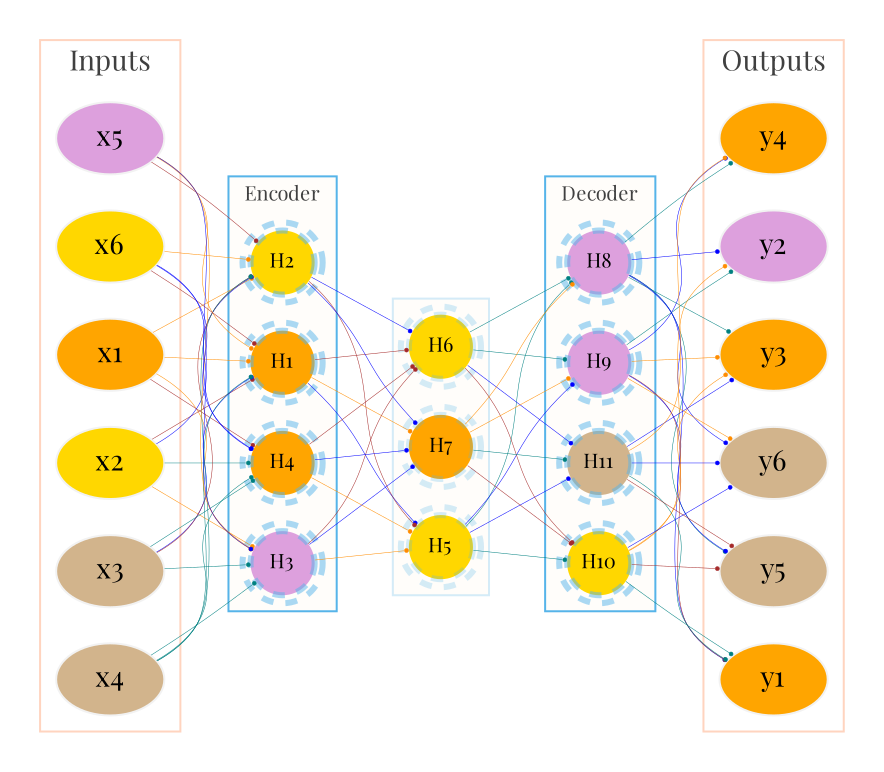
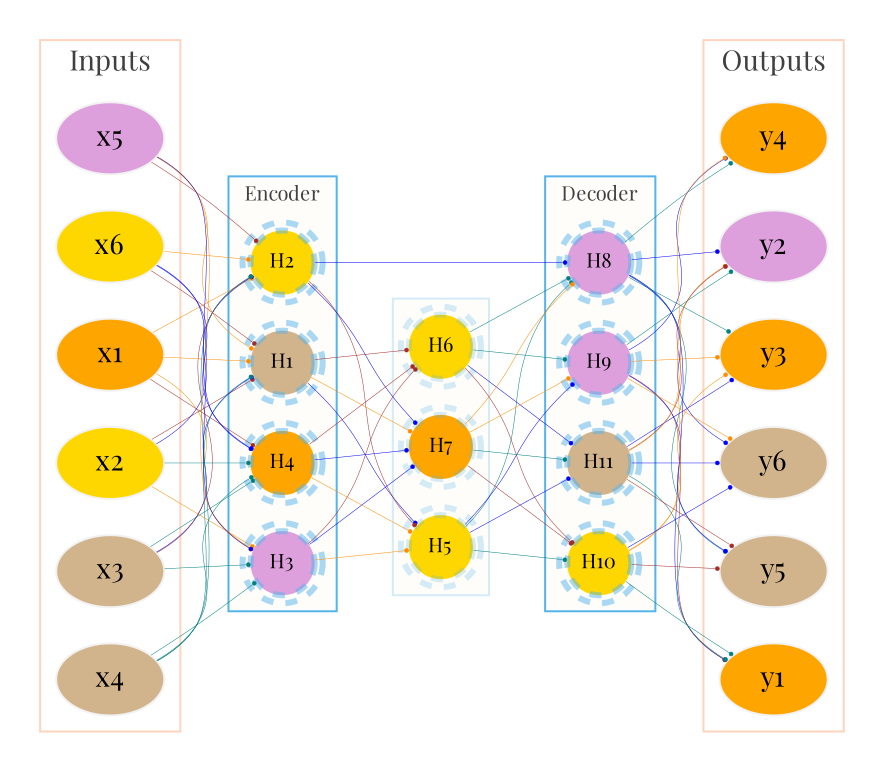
  digraph {
    fontcolor=gray25
    fontname="Playfair Display"
    rankdir=LR
    node [color=gray95 fillcolor=orange fontname="Playfair Display" ordering=out shape=oval style=filled]
    edge [arrowhead=dot arrowsize=0.25 color=blue fontname="Playfair Display" penwidth=0.25]
    x1
    x2 [fillcolor=gold]
    x3 [fillcolor=tan]
    x4 [fillcolor=tan]
    x5 [fillcolor=plum]
    x6 [fillcolor=gold]
    H5 [color="#56B4E940" fillcolor=gold fixedsize=True fontsize=10 penwidth=3 shape=doublecircle style="dashed,filled" width=.33]
    H6 [color="#56B4E940" fillcolor=gold fixedsize=True fontsize=10 penwidth=3 shape=doublecircle style="dashed,filled" width=.33]
    H7 [color="#56B4E940" fixedsize=True fontsize=10 penwidth=3 shape=doublecircle style="dashed,filled" width=.33]
-   H1 [color="#56B4E980" fixedsize=True fontsize=10 penwidth=3 shape=doublecircle style="dashed,filled" width=.33]
+   H1 [color="#56B4E980" fillcolor=tan fixedsize=True fontsize=10 penwidth=3 shape=doublecircle style="dashed,filled" width=.33]
    H2 [color="#56B4E980" fillcolor=gold fixedsize=True fontsize=10 penwidth=3 shape=doublecircle style="dashed,filled" width=.33]
    H3 [color="#56B4E980" fillcolor=plum fixedsize=True fontsize=10 penwidth=3 shape=doublecircle style="dashed,filled" width=.33]
    H4 [color="#56B4E980" fixedsize=True fontsize=10 penwidth=3 shape=doublecircle style="dashed,filled" width=.33]
    H8 [color="#56B4E980" fillcolor=plum fixedsize=True fontsize=10 penwidth=3 shape=doublecircle style="dashed,filled" width=.33]
    H9 [color="#56B4E980" fillcolor=plum fixedsize=True fontsize=10 penwidth=3 shape=doublecircle style="dashed,filled" width=.33]
    H10 [color="#56B4E980" fillcolor=gold fixedsize=True fontsize=10 penwidth=3 shape=doublecircle style="dashed,filled" width=.33]
    H11 [color="#56B4E980" fillcolor=tan fixedsize=True fontsize=10 penwidth=3 shape=doublecircle style="dashed,filled" width=.33]
    y1
    y2 [fillcolor=plum]
    y3
    y4
    y5 [fillcolor=tan]
    y6 [fillcolor=tan]
    subgraph cluster_1 {
      color=transparent
      subgraph cluster_2 {
        color="#ff550040"
        label=Inputs
        x1
        x2
        x3
        x4
        x5
        x6
      }
    }
    subgraph cluster_3 {
      color=transparent
      subgraph cluster_4 {
        bgcolor="#FFEFD51A"
        color="#56B4E9"
        fontsize=10
        label=Encoder
        H1
        H2
        H3
        H4
      }
      subgraph cluster_5 {
        bgcolor="#FFEFD51A"
        color="#56B4E940"
        fontsize=10
        H5
        H6
        H7
      }
      subgraph cluster_6 {
        bgcolor="#FFEFD51A"
        color="#56B4E9"
        fontsize=10
        label=Decoder
        H8
        H9
        H10
        H11
      }
    }
    subgraph cluster_7 {
      color=transparent
      subgraph cluster_8 {
        color="#ff550040"
        label=Outputs
        y1
        y2
        y3
        y4
        y5
        y6
      }
    }
    x1 -> H1 [color=darkorange]
    x1 -> H2 [color=darkorange]
    x1 -> H3 [color=darkorange]
    x1 -> H4 [color=brown]
    x2 -> H1 [color=brown]
    x2 -> H2
    x2 -> H3 [color=darkorange]
    x2 -> H4 [color=teal]
    x3 -> H1
    x3 -> H2 [color=brown]
    x3 -> H3 [color=teal]
    x3 -> H4 [color=teal]
    x4 -> H1 [color=teal]
    x4 -> H2 [color=teal]
    x4 -> H3 [color=teal]
    x4 -> H4 [color=teal]
    x5 -> H1 [color=darkorange]
    x5 -> H2 [color=brown]
    x5 -> H3 [color=darkorange]
    x5 -> H4
    x6 -> H1 [color=brown]
    x6 -> H2 [color=darkorange]
    x6 -> H3
    x6 -> H4
    H5 -> H8 [color=teal]
    H5 -> H9
    H5 -> H10 [color=teal]
    H5 -> H11
    H6 -> H8 [color=teal]
    H6 -> H9 [color=teal]
    H6 -> H10 [color=brown]
    H6 -> H11
    H7 -> H8 [color=darkorange]
    H7 -> H9 [color=darkorange]
    H7 -> H10 [color=brown]
    H7 -> H11 [color=teal]
    H1 -> H5
    H1 -> H6 [color=brown]
    H1 -> H7 [color=darkorange]
    H2 -> H5 [color=brown]
-   H2 -> H6
+   H2 -> H8
    H2 -> H7
    H3 -> H5 [color=darkorange]
    H3 -> H6 [color=brown]
    H3 -> H7
    H4 -> H5 [color=darkorange]
    H4 -> H6 [color=brown]
    H4 -> H7
    H8 -> y1
    H8 -> y2
    H8 -> y3 [color=teal]
    H8 -> y4 [color=teal]
    H8 -> y5 [color=teal]
    H8 -> y6
    H9 -> y1 [color=brown]
    H9 -> y2 [color=teal]
    H9 -> y3 [color=darkorange]
    H9 -> y4
    H9 -> y5
    H9 -> y6 [color=darkorange]
    H10 -> y1 [color=teal]
    H10 -> y2 [color=darkorange]
    H10 -> y3 [color=darkorange]
    H10 -> y5 [color=brown]
    H10 -> y6
    H11 -> y1 [color=teal]
+   H11 -> y2 [color=brown]
    H11 -> y3
    H11 -> y4 [color=darkorange]
    H11 -> y5 [color=brown]
    H11 -> y6
  }
